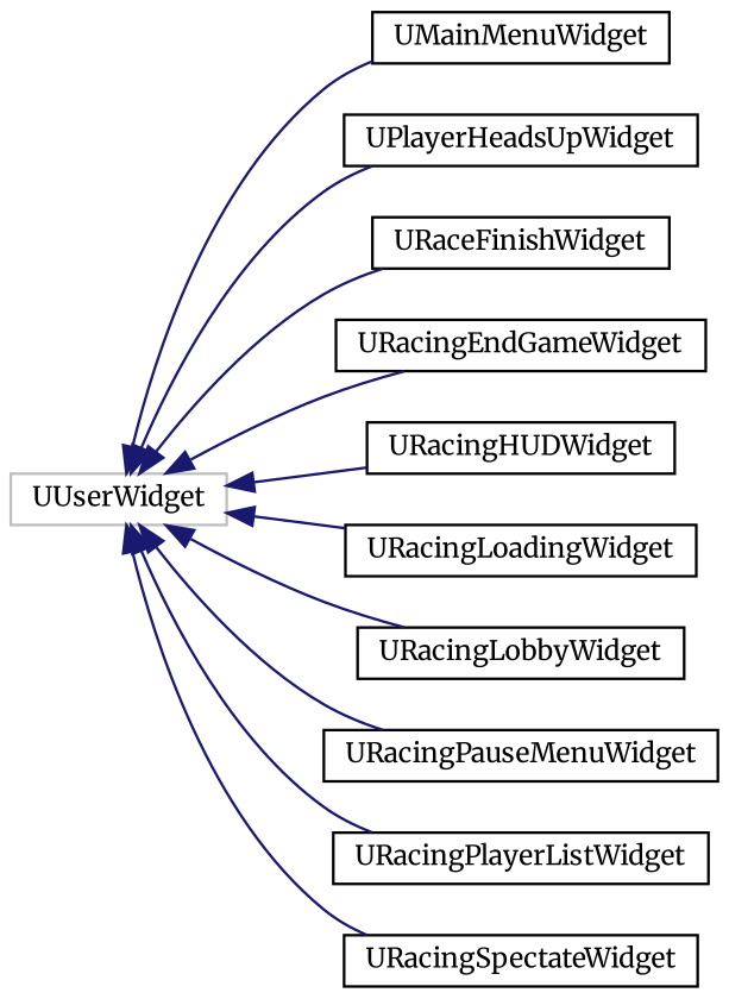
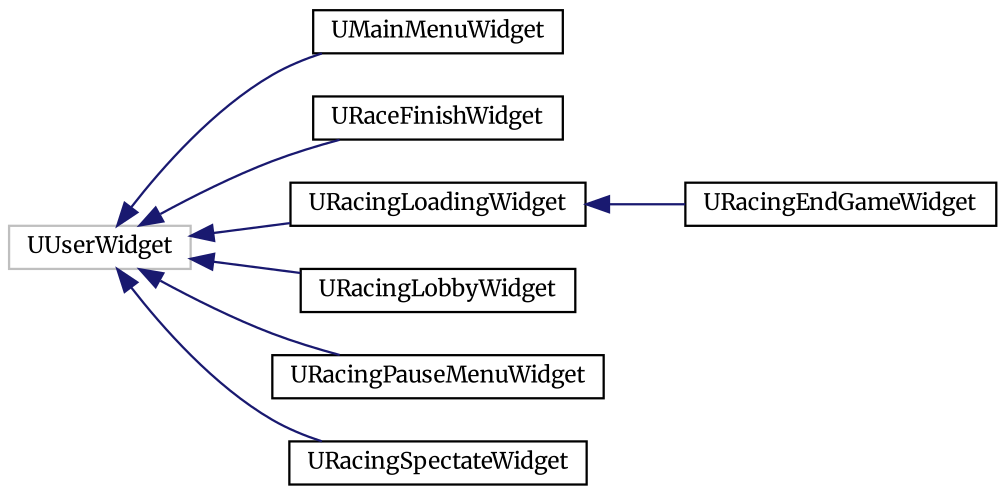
  digraph {
    fontname=Merriweather
    rankdir=LR
    node [color=black fillcolor=white fontname=Merriweather fontsize=10 shape=record style=filled]
    edge [color=midnightblue dir=back fontname=Merriweather fontsize=10 labelfontname=Helvetica labelfontsize=10 style=solid]
    n1 [color=grey75 height=0.2 label=UUserWidget width=0.4]
    n2 [height=0.2 label=UMainMenuWidget width=0.4]
-   n3 [height=0.2 label=UPlayerHeadsUpWidget width=0.4]
    n4 [height=0.2 label=URaceFinishWidget width=0.4]
    n5 [height=0.2 label=URacingEndGameWidget width=0.4]
-   n6 [height=0.2 label=URacingHUDWidget width=0.4]
    n7 [height=0.2 label=URacingLoadingWidget width=0.4]
    n8 [height=0.2 label=URacingLobbyWidget width=0.4]
    n9 [height=0.2 label=URacingPauseMenuWidget width=0.4]
-   n10 [height=0.2 label=URacingPlayerListWidget width=0.4]
    n11 [height=0.2 label=URacingSpectateWidget width=0.4]
    n1 -> n2
-   n1 -> n3
    n1 -> n4
-   n1 -> n5
-   n1 -> n6
+   n7 -> n5
    n1 -> n7
    n1 -> n8
    n1 -> n9
-   n1 -> n10
    n1 -> n11
  }
